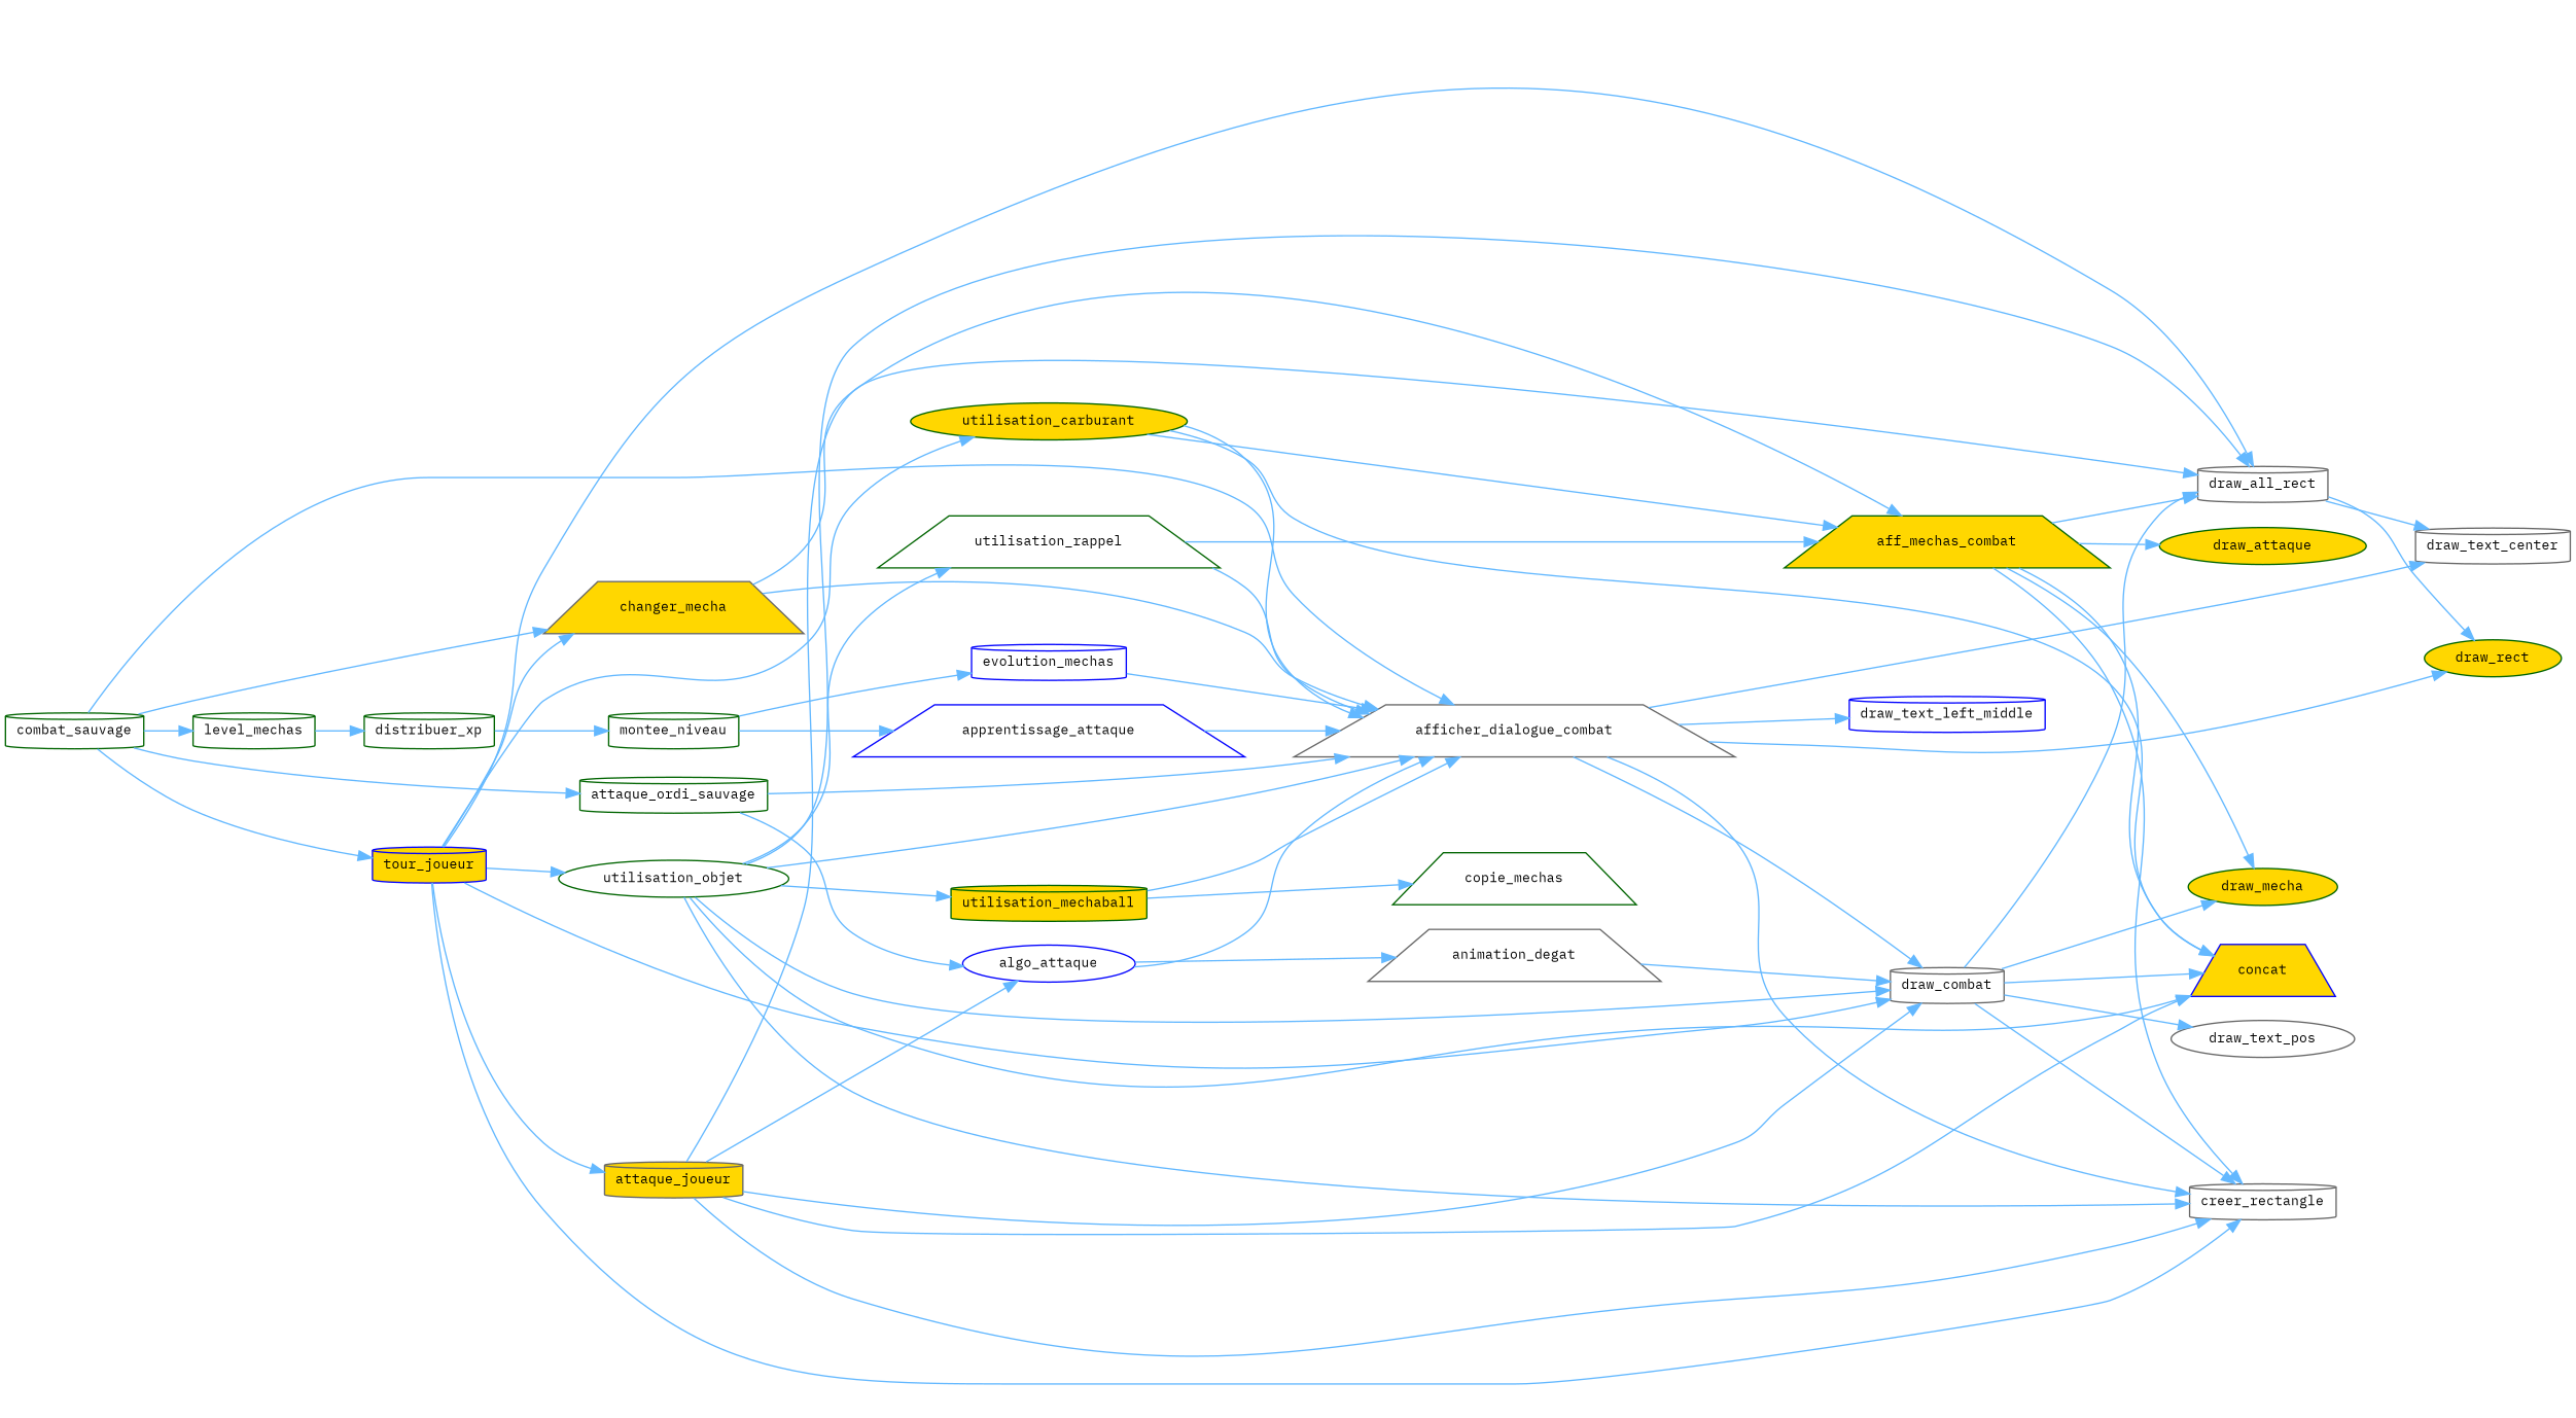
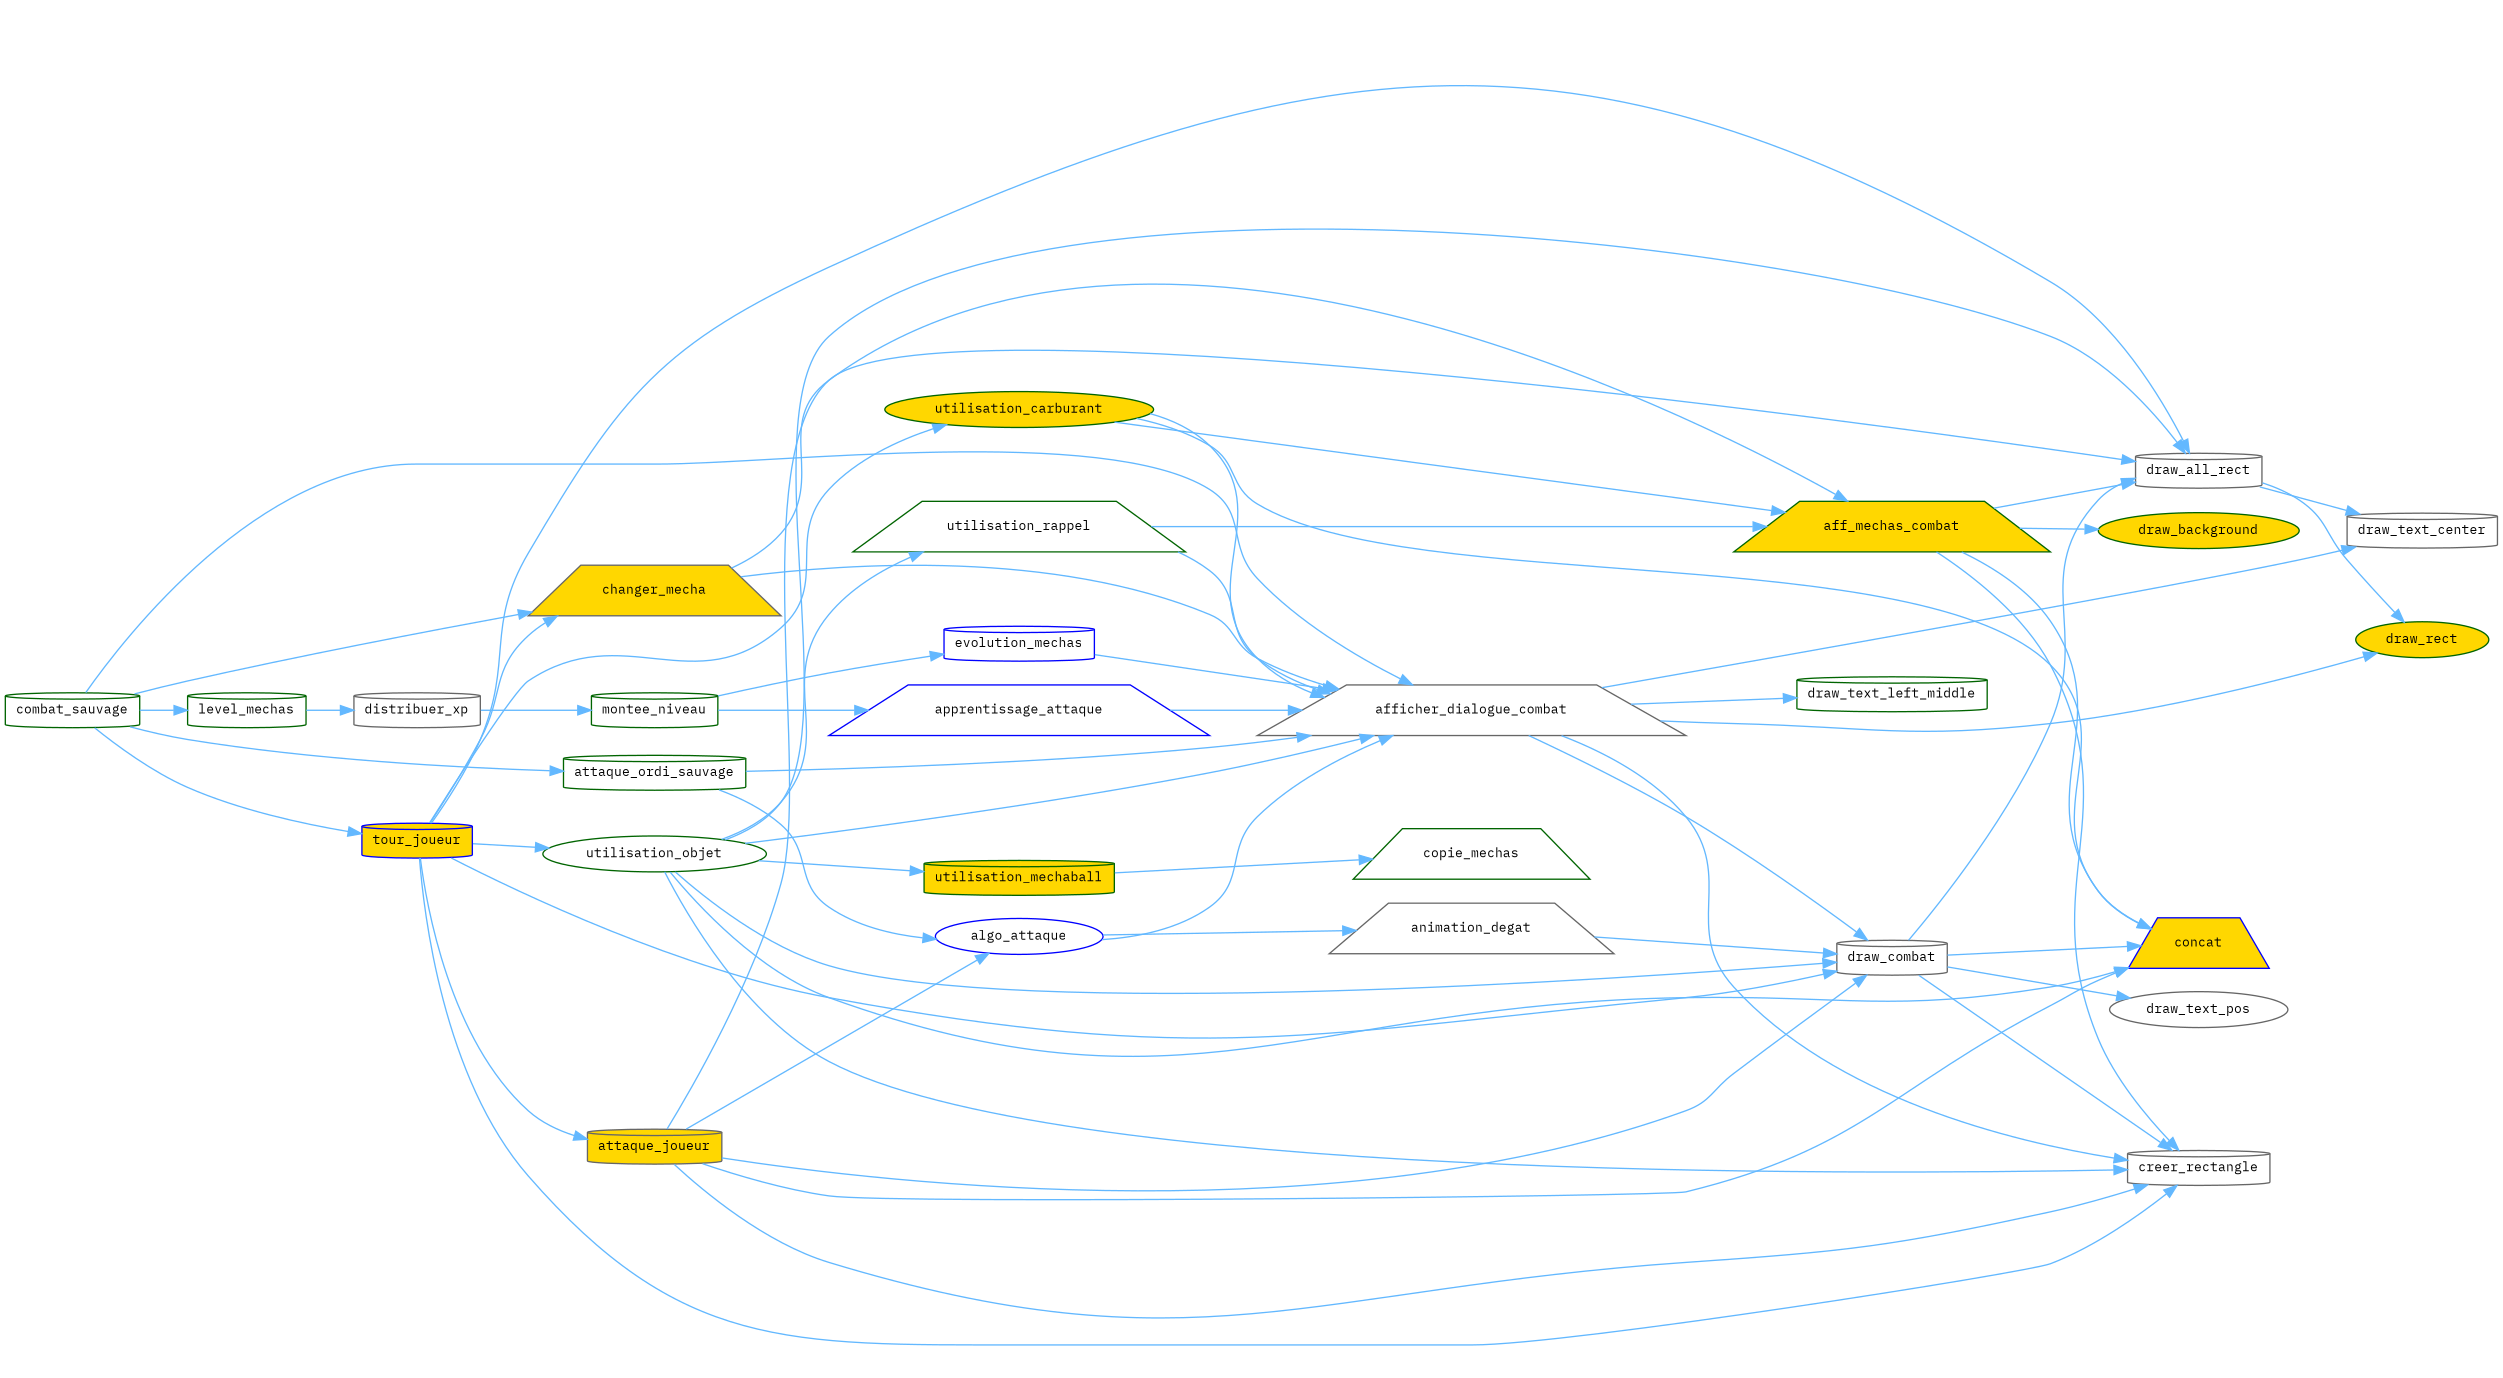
  digraph {
    fontname="IBM Plex Mono"
    rankdir=LR
    node [color=darkgreen fillcolor=white fontname="IBM Plex Mono" fontsize=10 shape=cylinder style=filled]
    edge [color=steelblue1 fontname="IBM Plex Mono" fontsize=10 labelfontname=Helvetica labelfontsize=10 style=solid]
    n1 [fontcolor=black height=0.2 label=combat_sauvage width=0.4]
    n2 [color=gray40 height=0.2 label=afficher_dialogue_combat shape=trapezium width=0.4]
    n3 [height=0.2 label=attaque_ordi_sauvage width=0.4]
    n4 [color=gray40 fillcolor=gold height=0.2 label=changer_mecha shape=trapezium width=0.4]
    n5 [height=0.2 label=level_mechas width=0.4]
    n6 [color=blue fillcolor=gold height=0.2 label=tour_joueur width=0.4]
    n7 [color=gray40 height=0.2 label=creer_rectangle width=0.4]
    n8 [color=gray40 height=0.2 label=draw_combat width=0.4]
    n9 [fillcolor=gold height=0.2 label=draw_rect shape=ellipse width=0.4]
    n10 [color=gray40 height=0.2 label=draw_text_center width=0.4]
-   n11 [color=blue height=0.2 label=draw_text_left_middle width=0.4]
+   n11 [height=0.2 label=draw_text_left_middle width=0.4]
    n12 [color=blue height=0.2 label=algo_attaque shape=ellipse width=0.4]
    n13 [fillcolor=gold height=0.2 label=aff_mechas_combat shape=trapezium width=0.4]
-   n14 [height=0.2 label=distribuer_xp width=0.4]
+   n14 [color=gray40 height=0.2 label=distribuer_xp width=0.4]
    n15 [color=gray40 height=0.2 label=draw_all_rect width=0.4]
    n16 [color=gray40 fillcolor=gold height=0.2 label=attaque_joueur width=0.4]
    n17 [height=0.2 label=utilisation_objet shape=ellipse width=0.4]
    n18 [fillcolor=gold height=0.2 label=utilisation_carburant shape=ellipse width=0.4]
    n19 [color=blue fillcolor=gold height=0.2 label=concat shape=trapezium width=0.4]
-   n20 [fillcolor=gold height=0.2 label=draw_mecha shape=ellipse width=0.4]
    n21 [color=gray40 height=0.2 label=draw_text_pos shape=ellipse width=0.4]
-   n22 [fillcolor=gold height=0.2 label=draw_attaque shape=ellipse width=0.4]
+   n22 [fillcolor=gold height=0.2 label=draw_background shape=ellipse width=0.4]
    n23 [color=gray40 height=0.2 label=animation_degat shape=trapezium width=0.4]
    n24 [height=0.2 label=montee_niveau width=0.4]
    n25 [color=blue height=0.2 label=apprentissage_attaque shape=trapezium width=0.4]
    n26 [color=blue height=0.2 label=evolution_mechas width=0.4]
    n27 [fillcolor=gold height=0.2 label=utilisation_mechaball width=0.4]
    n28 [height=0.2 label=utilisation_rappel shape=trapezium width=0.4]
    n29 [height=0.2 label=copie_mechas shape=trapezium width=0.4]
    n1 -> n2
    n1 -> n3
    n1 -> n4
    n1 -> n5
    n1 -> n6
    n2 -> n7
    n2 -> n8
    n2 -> n9
    n2 -> n10
    n2 -> n11
    n3 -> n2
    n3 -> n12
    n4 -> n2
    n4 -> n13
    n5 -> n14
    n6 -> n4
    n6 -> n7
    n6 -> n8
    n6 -> n15
    n6 -> n16
    n6 -> n17
    n6 -> n18
    n8 -> n7
    n8 -> n15
    n8 -> n19
-   n8 -> n20
    n8 -> n21
    n12 -> n2
    n12 -> n23
    n13 -> n7
    n13 -> n15
    n13 -> n19
-   n13 -> n20
    n13 -> n22
    n14 -> n24
    n15 -> n9
    n15 -> n10
    n16 -> n7
    n16 -> n8
    n16 -> n12
    n16 -> n15
    n16 -> n19
    n17 -> n2
    n17 -> n7
    n17 -> n8
    n17 -> n15
    n17 -> n19
    n17 -> n27
    n17 -> n28
    n18 -> n2
    n18 -> n13
    n18 -> n19
    n23 -> n8
    n24 -> n25
    n24 -> n26
    n25 -> n2
    n26 -> n2
-   n27 -> n2
    n27 -> n29
    n28 -> n2
    n28 -> n13
  }
